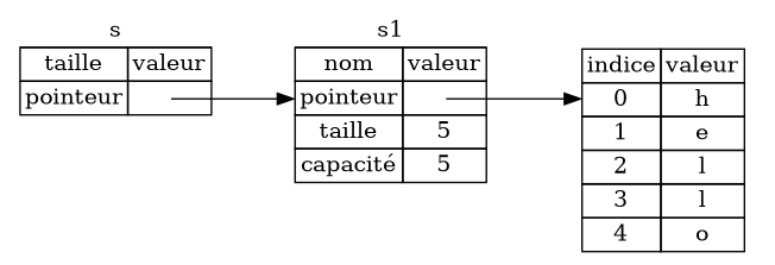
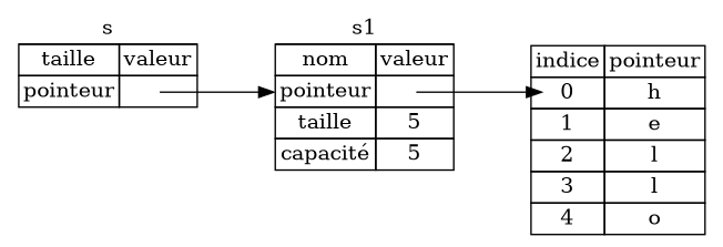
  digraph {
    rankdir=LR
    node [shape=plaintext]
    edge [tailclip=false]
    n1 [label=<<TABLE BORDER="0" CELLBORDER="1" CELLSPACING="0">         <TR><TD COLSPAN="2" SIDES="B">s</TD></TR>         <TR><TD>taille</TD><TD>valeur</TD></TR>         <TR><TD>pointeur</TD><TD PORT="borrower"></TD></TR>     </TABLE>>]
    n2 [label=<<TABLE BORDER="0" CELLBORDER="1" CELLSPACING="0">         <TR><TD COLSPAN="2" SIDES="B">s1</TD></TR>         <TR><TD>nom</TD><TD>valeur</TD></TR>         <TR><TD PORT="borrowee">pointeur</TD><TD PORT="pointer"></TD></TR>         <TR><TD>taille</TD><TD>5</TD></TR>         <TR><TD>capacité</TD><TD>5</TD></TR>     </TABLE>>]
-   n3 [label=<<TABLE BORDER="0" CELLBORDER="1" CELLSPACING="0">         <TR><TD>indice</TD><TD>valeur</TD></TR>         <TR><TD PORT="pointee">0</TD><TD>h</TD></TR>         <TR><TD>1</TD><TD>e</TD></TR>         <TR><TD>2</TD><TD>l</TD></TR>         <TR><TD>3</TD><TD>l</TD></TR>         <TR><TD>4</TD><TD>o</TD></TR>     </TABLE>>]
+   n3 [label=<<TABLE BORDER="0" CELLBORDER="1" CELLSPACING="0">         <TR><TD>indice</TD><TD>pointeur</TD></TR>         <TR><TD PORT="pointee">0</TD><TD>h</TD></TR>         <TR><TD>1</TD><TD>e</TD></TR>         <TR><TD>2</TD><TD>l</TD></TR>         <TR><TD>3</TD><TD>l</TD></TR>         <TR><TD>4</TD><TD>o</TD></TR>     </TABLE>>]
    n1 -> n2 [headport=borrowee tailport="borrower:c"]
    n2 -> n3 [headport=pointee tailport="pointer:c"]
  }
